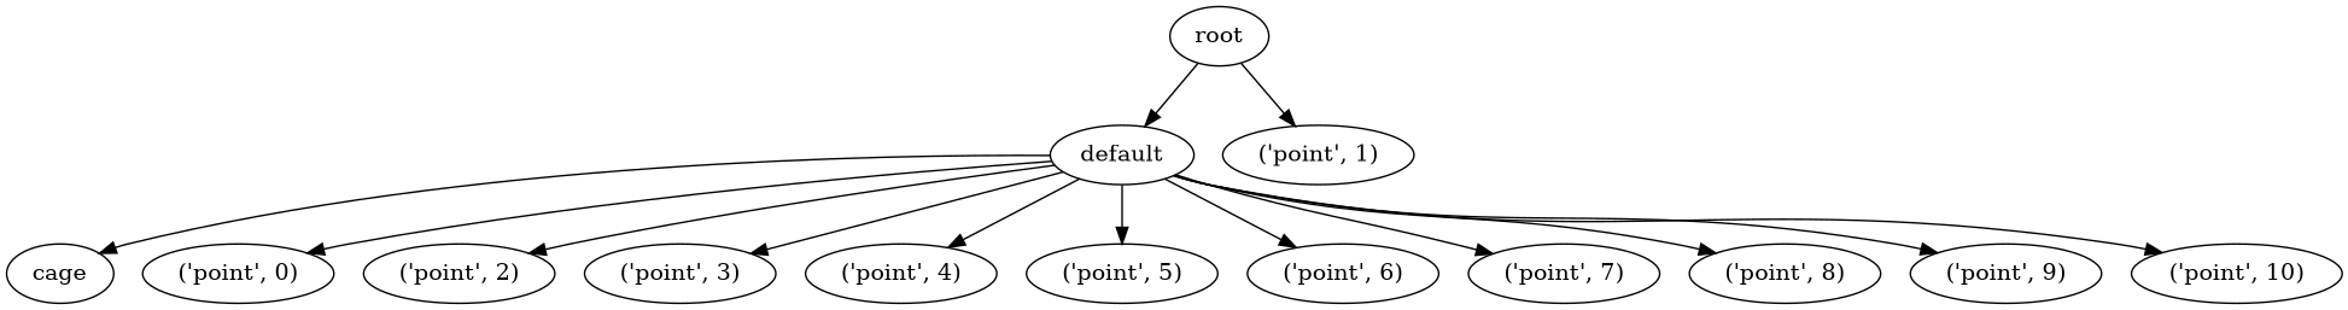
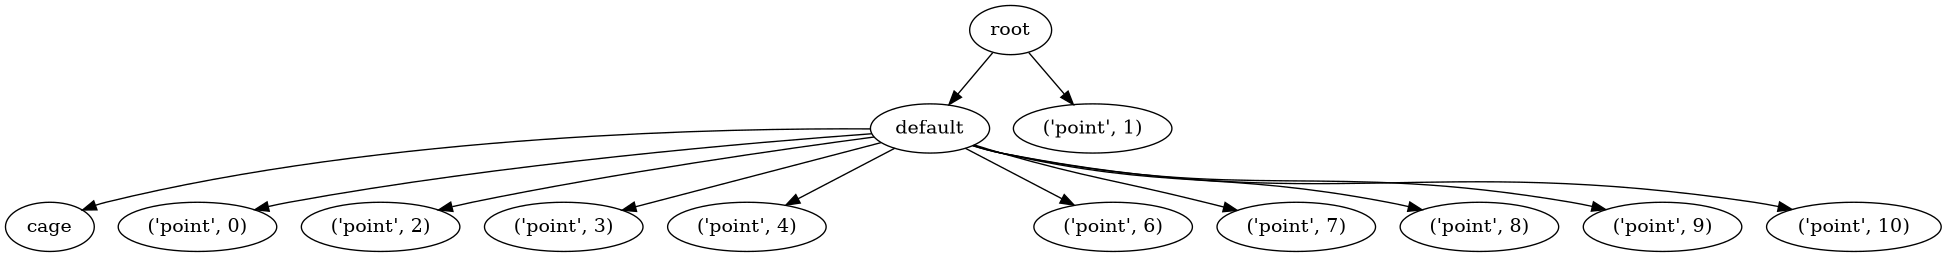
  digraph {
    n1 [label=root]
    n2 [label=default]
    n3 [label="\('point',\ 1\)"]
    n4 [label=cage]
    n5 [label="\('point',\ 0\)"]
    n6 [label="\('point',\ 2\)"]
    n7 [label="\('point',\ 3\)"]
    n8 [label="\('point',\ 4\)"]
-   n9 [label="\('point',\ 5\)"]
    n10 [label="\('point',\ 6\)"]
    n11 [label="\('point',\ 7\)"]
    n12 [label="\('point',\ 8\)"]
    n13 [label="\('point',\ 9\)"]
    n14 [label="\('point',\ 10\)"]
    n1 -> n2
    n1 -> n3
    n2 -> n4
    n2 -> n5
    n2 -> n6
    n2 -> n7
    n2 -> n8
-   n2 -> n9
    n2 -> n10
    n2 -> n11
    n2 -> n12
    n2 -> n13
    n2 -> n14
  }
